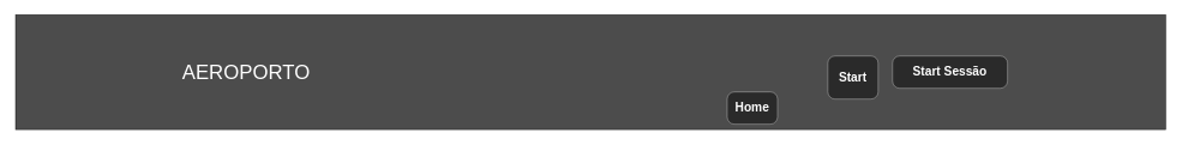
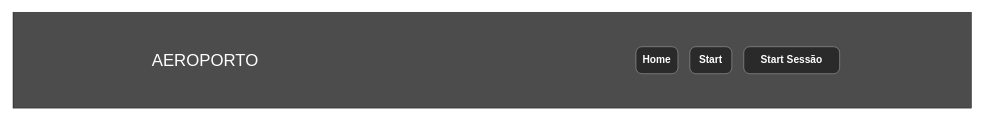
  <mxCell id="0" />
  <mxCell id="1" parent="0" />
  <mxCell id="2" value="" style="rounded=0;whiteSpace=wrap;html=1;fillColor=#000000;opacity=70;" vertex="1" parent="1"><mxGeometry x="20" width="1600" height="160" as="geometry" y="20" /></mxCell>
  <mxCell id="3" value="&lt;font color=&quot;#ffffff&quot; style=&quot;font-size: 28px&quot;&gt;AEROPORTO&lt;/font&gt;" style="text;html=1;align=center;verticalAlign=middle;whiteSpace=wrap;rounded=0;" vertex="1" parent="1"><mxGeometry x="211" y="90" width="260" height="20" as="geometry" /></mxCell>
- <mxCell id="4" value="Home" style="strokeWidth=1;shadow=0;dashed=0;align=center;html=1;shape=mxgraph.mockup.buttons.button;fontColor=#ffffff;mainText=;buttonStyle=round;fontSize=17;fontStyle=1;whiteSpace=wrap;fillColor=#080808;strokeColor=#FFFFFF;opacity=50;" vertex="1" parent="1"><mxGeometry x="1010" y="127.5" width="70" height="45" as="geometry" /></mxCell>
- <mxCell id="5" value="Start" style="strokeWidth=1;shadow=0;dashed=0;align=center;html=1;shape=mxgraph.mockup.buttons.button;fontColor=#ffffff;mainText=;buttonStyle=round;fontSize=17;fontStyle=1;whiteSpace=wrap;fillColor=#080808;strokeColor=#FFFFFF;opacity=50;" vertex="1" parent="1"><mxGeometry x="1150" y="77.5" width="70" height="60" as="geometry" /></mxCell>
+ <mxCell id="4" value="Home" style="strokeWidth=1;shadow=0;dashed=0;align=center;html=1;shape=mxgraph.mockup.buttons.button;fontColor=#ffffff;mainText=;buttonStyle=round;fontSize=17;fontStyle=1;whiteSpace=wrap;fillColor=#080808;strokeColor=#FFFFFF;opacity=50;" vertex="1" parent="1"><mxGeometry x="1060" y="77.5" width="70" height="45" as="geometry" /></mxCell>
+ <mxCell id="5" value="Start" style="strokeWidth=1;shadow=0;dashed=0;align=center;html=1;shape=mxgraph.mockup.buttons.button;fontColor=#ffffff;mainText=;buttonStyle=round;fontSize=17;fontStyle=1;whiteSpace=wrap;fillColor=#080808;strokeColor=#FFFFFF;opacity=50;" vertex="1" parent="1"><mxGeometry x="1150" y="77.5" width="70" height="45" as="geometry" /></mxCell>
  <mxCell id="6" value="Start Sessão" style="strokeWidth=1;shadow=0;dashed=0;align=center;html=1;shape=mxgraph.mockup.buttons.button;fontColor=#ffffff;mainText=;buttonStyle=round;fontSize=17;fontStyle=1;whiteSpace=wrap;fillColor=#080808;strokeColor=#FFFFFF;opacity=50;" vertex="1" parent="1"><mxGeometry x="1240" y="77.5" width="160" height="45" as="geometry" /></mxCell>
